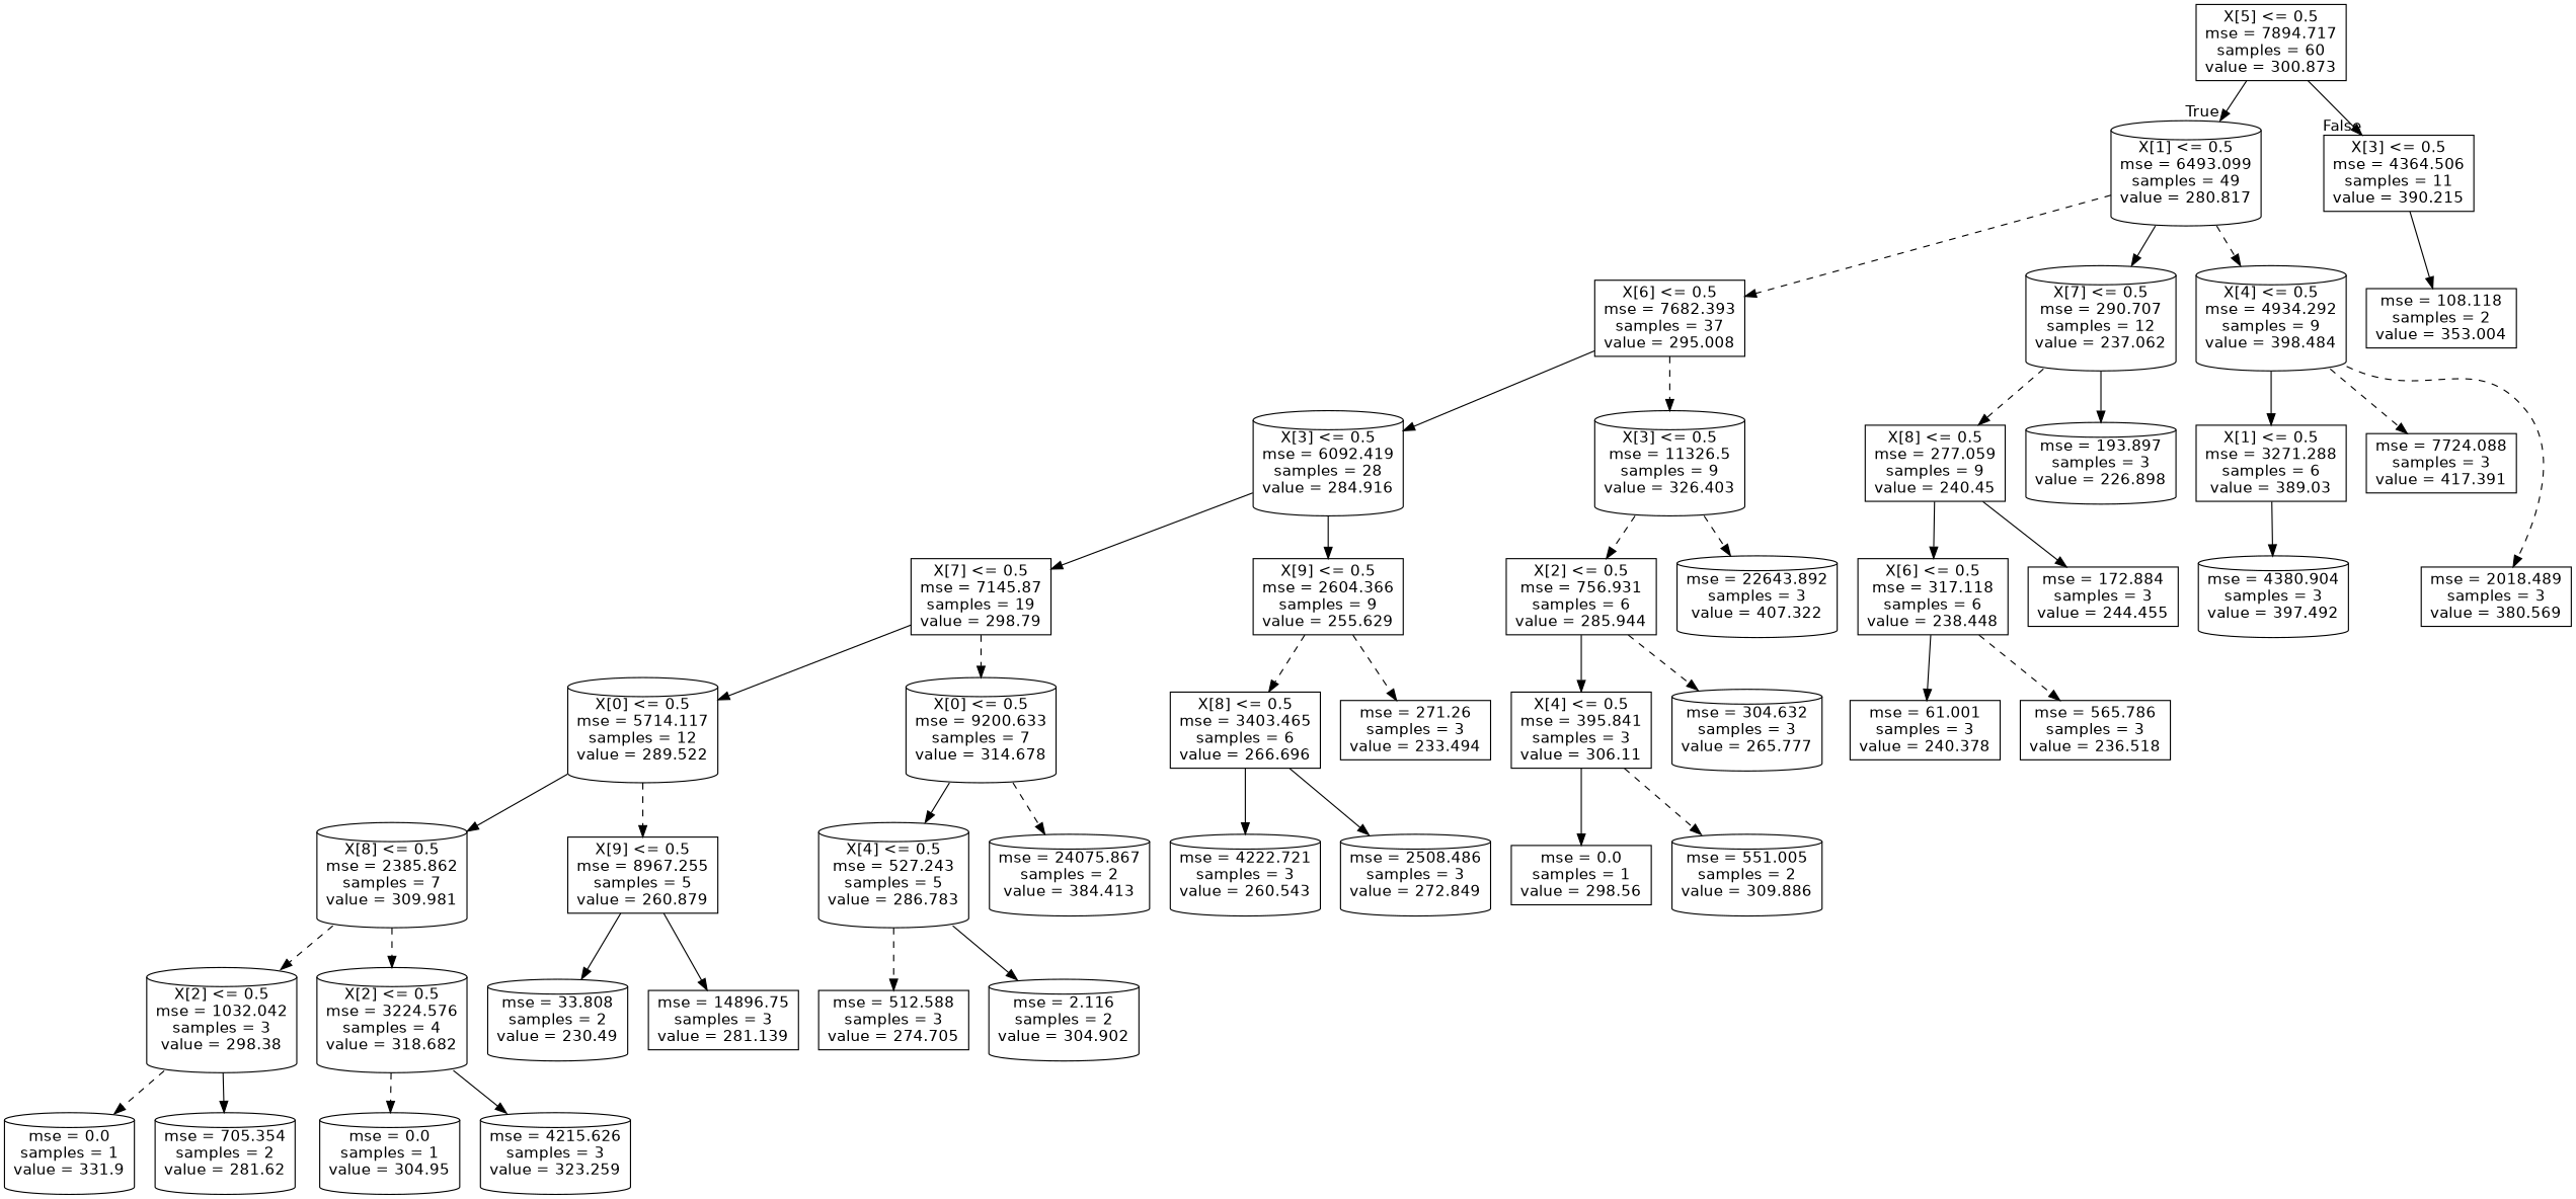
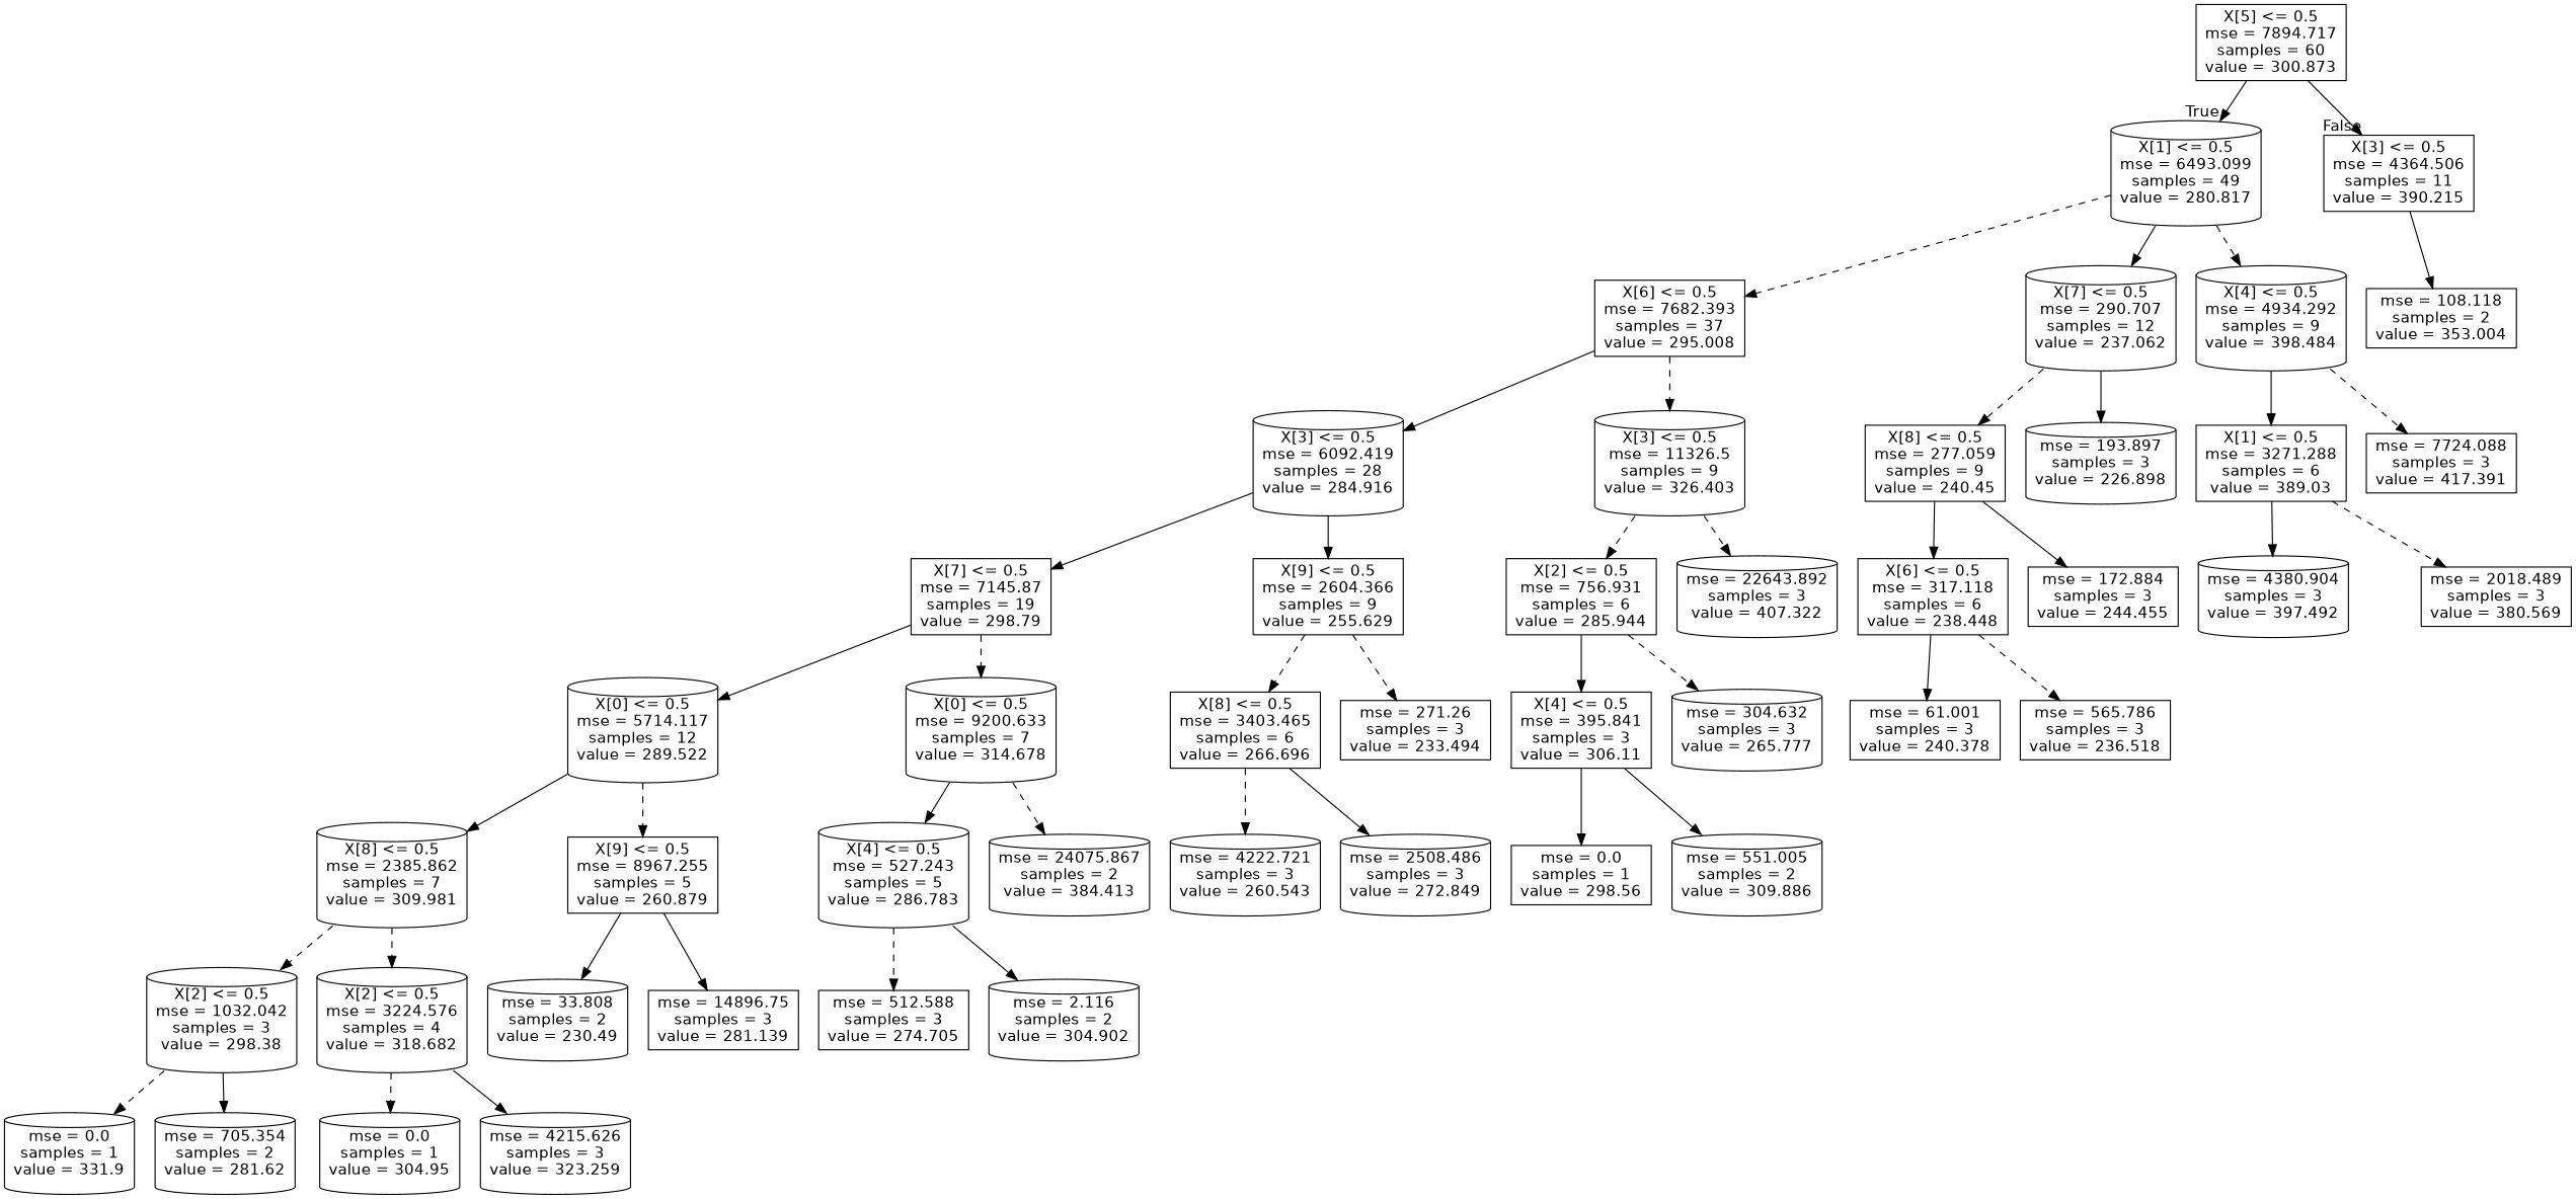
  digraph {
    fontname="DejaVu Sans"
    node [fontname="DejaVu Sans" shape=cylinder]
    edge [fontname="DejaVu Sans" style=solid]
    n1 [label="X[5] <= 0.5\nmse = 7894.717\nsamples = 60\nvalue = 300.873" shape=box]
    n2 [label="X[1] <= 0.5\nmse = 6493.099\nsamples = 49\nvalue = 280.817"]
    n3 [label="X[3] <= 0.5\nmse = 4364.506\nsamples = 11\nvalue = 390.215" shape=box]
    n4 [label="X[6] <= 0.5\nmse = 7682.393\nsamples = 37\nvalue = 295.008" shape=box]
    n5 [label="X[7] <= 0.5\nmse = 290.707\nsamples = 12\nvalue = 237.062"]
    n6 [label="X[4] <= 0.5\nmse = 4934.292\nsamples = 9\nvalue = 398.484"]
    n7 [label="mse = 108.118\nsamples = 2\nvalue = 353.004" shape=box]
    n8 [label="X[3] <= 0.5\nmse = 6092.419\nsamples = 28\nvalue = 284.916"]
    n9 [label="X[3] <= 0.5\nmse = 11326.5\nsamples = 9\nvalue = 326.403"]
    n10 [label="X[8] <= 0.5\nmse = 277.059\nsamples = 9\nvalue = 240.45" shape=box]
    n11 [label="mse = 193.897\nsamples = 3\nvalue = 226.898"]
    n12 [label="X[7] <= 0.5\nmse = 7145.87\nsamples = 19\nvalue = 298.79" shape=box]
    n13 [label="X[9] <= 0.5\nmse = 2604.366\nsamples = 9\nvalue = 255.629" shape=box]
    n14 [label="X[2] <= 0.5\nmse = 756.931\nsamples = 6\nvalue = 285.944" shape=box]
    n15 [label="mse = 22643.892\nsamples = 3\nvalue = 407.322"]
    n16 [label="X[0] <= 0.5\nmse = 5714.117\nsamples = 12\nvalue = 289.522"]
    n17 [label="X[0] <= 0.5\nmse = 9200.633\nsamples = 7\nvalue = 314.678"]
    n18 [label="X[8] <= 0.5\nmse = 3403.465\nsamples = 6\nvalue = 266.696" shape=box]
    n19 [label="mse = 271.26\nsamples = 3\nvalue = 233.494" shape=box]
    n20 [label="X[8] <= 0.5\nmse = 2385.862\nsamples = 7\nvalue = 309.981"]
    n21 [label="X[9] <= 0.5\nmse = 8967.255\nsamples = 5\nvalue = 260.879" shape=box]
    n22 [label="X[4] <= 0.5\nmse = 527.243\nsamples = 5\nvalue = 286.783"]
    n23 [label="mse = 24075.867\nsamples = 2\nvalue = 384.413"]
    n24 [label="X[2] <= 0.5\nmse = 1032.042\nsamples = 3\nvalue = 298.38"]
    n25 [label="X[2] <= 0.5\nmse = 3224.576\nsamples = 4\nvalue = 318.682"]
    n26 [label="mse = 33.808\nsamples = 2\nvalue = 230.49"]
    n27 [label="mse = 14896.75\nsamples = 3\nvalue = 281.139" shape=box]
    n28 [label="mse = 0.0\nsamples = 1\nvalue = 331.9"]
    n29 [label="mse = 705.354\nsamples = 2\nvalue = 281.62"]
    n30 [label="mse = 0.0\nsamples = 1\nvalue = 304.95"]
    n31 [label="mse = 4215.626\nsamples = 3\nvalue = 323.259"]
    n32 [label="mse = 512.588\nsamples = 3\nvalue = 274.705" shape=box]
    n33 [label="mse = 2.116\nsamples = 2\nvalue = 304.902"]
    n34 [label="mse = 4222.721\nsamples = 3\nvalue = 260.543"]
    n35 [label="mse = 2508.486\nsamples = 3\nvalue = 272.849"]
    n36 [label="X[4] <= 0.5\nmse = 395.841\nsamples = 3\nvalue = 306.11" shape=box]
    n37 [label="mse = 304.632\nsamples = 3\nvalue = 265.777"]
    n38 [label="mse = 0.0\nsamples = 1\nvalue = 298.56" shape=box]
    n39 [label="mse = 551.005\nsamples = 2\nvalue = 309.886"]
    n40 [label="X[6] <= 0.5\nmse = 317.118\nsamples = 6\nvalue = 238.448" shape=box]
    n41 [label="mse = 172.884\nsamples = 3\nvalue = 244.455" shape=box]
    n42 [label="mse = 61.001\nsamples = 3\nvalue = 240.378" shape=box]
    n43 [label="mse = 565.786\nsamples = 3\nvalue = 236.518" shape=box]
    n44 [label="X[1] <= 0.5\nmse = 3271.288\nsamples = 6\nvalue = 389.03" shape=box]
    n45 [label="mse = 7724.088\nsamples = 3\nvalue = 417.391" shape=box]
    n46 [label="mse = 4380.904\nsamples = 3\nvalue = 397.492"]
    n47 [label="mse = 2018.489\nsamples = 3\nvalue = 380.569" shape=box]
    n1 -> n2 [headlabel=True labelangle=45 labeldistance=2.5]
    n1 -> n3 [headlabel=False labelangle=-45 labeldistance=2.5]
    n2 -> n4 [style=dashed]
    n2 -> n5
    n2 -> n6 [style=dashed]
    n3 -> n7
    n4 -> n8
    n4 -> n9 [style=dashed]
    n5 -> n10 [style=dashed]
    n5 -> n11
    n6 -> n44
    n6 -> n45 [style=dashed]
    n8 -> n12
    n8 -> n13
    n9 -> n14 [style=dashed]
    n9 -> n15 [style=dashed]
    n10 -> n40
    n10 -> n41
    n12 -> n16
    n12 -> n17 [style=dashed]
    n13 -> n18 [style=dashed]
    n13 -> n19 [style=dashed]
    n14 -> n36
    n14 -> n37 [style=dashed]
    n16 -> n20
    n16 -> n21 [style=dashed]
    n17 -> n22
    n17 -> n23 [style=dashed]
-   n18 -> n34
+   n18 -> n34 [style=dashed]
    n18 -> n35
    n20 -> n24 [style=dashed]
    n20 -> n25 [style=dashed]
    n21 -> n26
    n21 -> n27
    n22 -> n32 [style=dashed]
    n22 -> n33
    n24 -> n28 [style=dashed]
    n24 -> n29
    n25 -> n30 [style=dashed]
    n25 -> n31
    n36 -> n38
-   n36 -> n39 [style=dashed]
+   n36 -> n39
    n40 -> n42
    n40 -> n43 [style=dashed]
    n44 -> n46
-   n6 -> n47 [style=dashed]
+   n44 -> n47 [style=dashed]
  }
